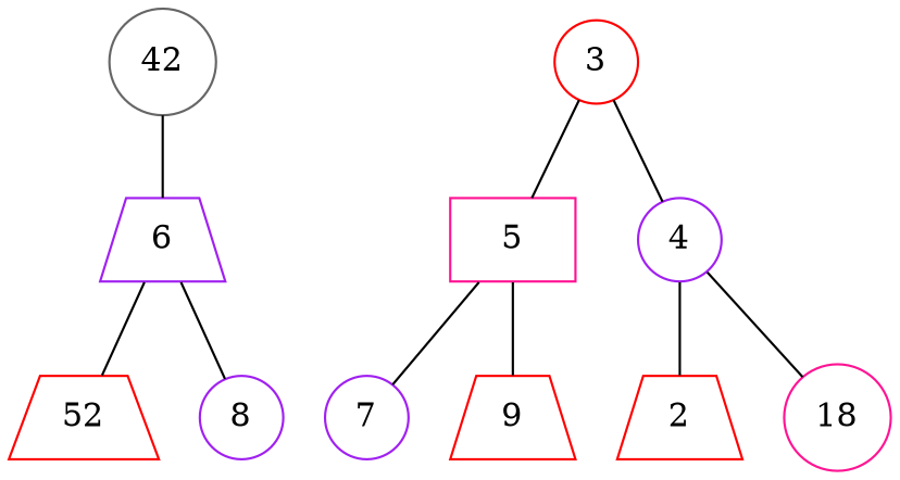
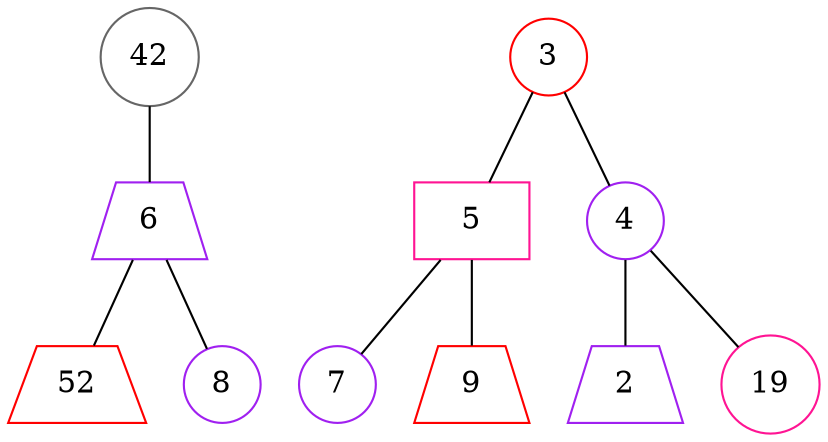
  strict graph {
    ordering=out
    node [color=purple shape=circle]
    42 [color=gray40]
    6 [shape=trapezium]
    3 [color=red]
    5 [color=deeppink shape=box]
    4
    n6 [color=red label=52 shape=trapezium]
    8
-   2 [color=red shape=trapezium]
+   2 [shape=trapezium]
    7
    9 [color=red shape=trapezium]
-   19 [color=deeppink label=18]
+   19 [color=deeppink]
    42 -- 6
    6 -- n6
    6 -- 8
    3 -- 5
    3 -- 4
    5 -- 7
    5 -- 9
    4 -- 2 [ordering=out]
    4 -- 19 [odering=out]
  }
